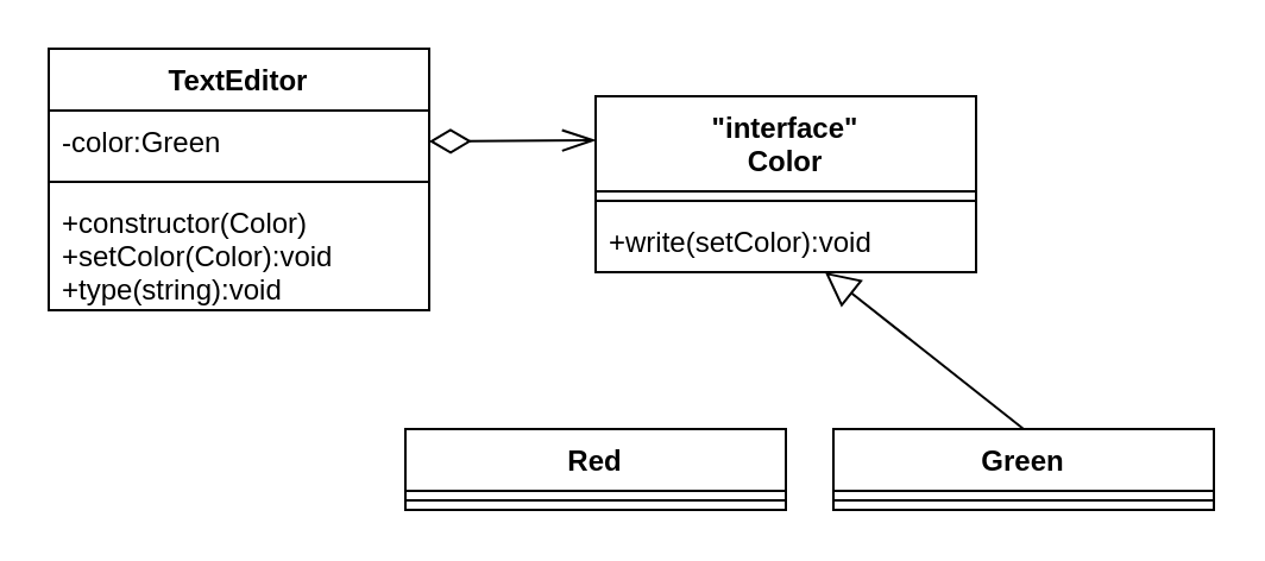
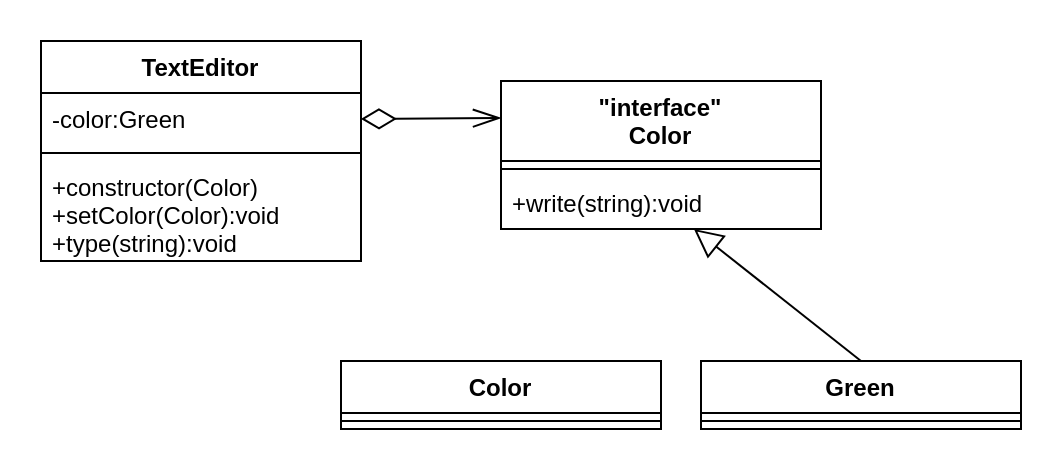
  <mxCell id="0" />
  <mxCell id="1" parent="0" />
  <mxCell id="2" value="&quot;interface&quot;&#10;Color&#10;" style="swimlane;fontStyle=1;align=center;verticalAlign=top;childLayout=stackLayout;horizontal=1;startSize=40;horizontalStack=0;resizeParent=1;resizeParentMax=0;resizeLast=0;collapsible=1;marginBottom=0;" vertex="1" parent="1"><mxGeometry x="250" y="40" width="160" height="74" as="geometry" /></mxCell>
  <mxCell id="3" value="" style="line;strokeWidth=1;fillColor=none;align=left;verticalAlign=middle;spacingTop=-1;spacingLeft=3;spacingRight=3;rotatable=0;labelPosition=right;points=[];portConstraint=eastwest;" vertex="1" parent="2"><mxGeometry y="40" width="160" height="8" as="geometry" /></mxCell>
- <mxCell id="4" value="+write(setColor):void" style="text;strokeColor=none;fillColor=none;align=left;verticalAlign=top;spacingLeft=4;spacingRight=4;overflow=hidden;rotatable=0;points=[[0,0.5],[1,0.5]];portConstraint=eastwest;" vertex="1" parent="2"><mxGeometry y="48" width="160" height="26" as="geometry" /></mxCell>
- <mxCell id="5" value="Red" style="swimlane;fontStyle=1;align=center;verticalAlign=top;childLayout=stackLayout;horizontal=1;startSize=26;horizontalStack=0;resizeParent=1;resizeParentMax=0;resizeLast=0;collapsible=1;marginBottom=0;" vertex="1" parent="1"><mxGeometry x="170" y="180" width="160" height="34" as="geometry" /></mxCell>
+ <mxCell id="4" value="+write(string):void" style="text;strokeColor=none;fillColor=none;align=left;verticalAlign=top;spacingLeft=4;spacingRight=4;overflow=hidden;rotatable=0;points=[[0,0.5],[1,0.5]];portConstraint=eastwest;" vertex="1" parent="2"><mxGeometry y="48" width="160" height="26" as="geometry" /></mxCell>
+ <mxCell id="5" value="Color" style="swimlane;fontStyle=1;align=center;verticalAlign=top;childLayout=stackLayout;horizontal=1;startSize=26;horizontalStack=0;resizeParent=1;resizeParentMax=0;resizeLast=0;collapsible=1;marginBottom=0;" vertex="1" parent="1"><mxGeometry x="170" y="180" width="160" height="34" as="geometry" /></mxCell>
  <mxCell id="6" value="" style="line;strokeWidth=1;fillColor=none;align=left;verticalAlign=middle;spacingTop=-1;spacingLeft=3;spacingRight=3;rotatable=0;labelPosition=right;points=[];portConstraint=eastwest;" vertex="1" parent="5"><mxGeometry y="26" width="160" height="8" as="geometry" /></mxCell>
  <mxCell id="7" value="Green" style="swimlane;fontStyle=1;align=center;verticalAlign=top;childLayout=stackLayout;horizontal=1;startSize=26;horizontalStack=0;resizeParent=1;resizeParentMax=0;resizeLast=0;collapsible=1;marginBottom=0;" vertex="1" parent="1"><mxGeometry x="350" y="180" width="160" height="34" as="geometry" /></mxCell>
  <mxCell id="8" value="" style="line;strokeWidth=1;fillColor=none;align=left;verticalAlign=middle;spacingTop=-1;spacingLeft=3;spacingRight=3;rotatable=0;labelPosition=right;points=[];portConstraint=eastwest;" vertex="1" parent="7"><mxGeometry y="26" width="160" height="8" as="geometry" /></mxCell>
  <mxCell id="9" value="TextEditor" style="swimlane;fontStyle=1;align=center;verticalAlign=top;childLayout=stackLayout;horizontal=1;startSize=26;horizontalStack=0;resizeParent=1;resizeParentMax=0;resizeLast=0;collapsible=1;marginBottom=0;" vertex="1" parent="1"><mxGeometry x="20" y="20" width="160" height="110" as="geometry" /></mxCell>
  <mxCell id="10" value="-color:Green" style="text;strokeColor=none;fillColor=none;align=left;verticalAlign=top;spacingLeft=4;spacingRight=4;overflow=hidden;rotatable=0;points=[[0,0.5],[1,0.5]];portConstraint=eastwest;" vertex="1" parent="9"><mxGeometry y="26" width="160" height="26" as="geometry" /></mxCell>
  <mxCell id="11" value="" style="line;strokeWidth=1;fillColor=none;align=left;verticalAlign=middle;spacingTop=-1;spacingLeft=3;spacingRight=3;rotatable=0;labelPosition=right;points=[];portConstraint=eastwest;" vertex="1" parent="9"><mxGeometry y="52" width="160" height="8" as="geometry" /></mxCell>
  <mxCell id="12" value="+constructor(Color)&#10;+setColor(Color):void&#10;+type(string):void&#10;" style="text;strokeColor=none;fillColor=none;align=left;verticalAlign=top;spacingLeft=4;spacingRight=4;overflow=hidden;rotatable=0;points=[[0,0.5],[1,0.5]];portConstraint=eastwest;" vertex="1" parent="9"><mxGeometry y="60" width="160" height="50" as="geometry" /></mxCell>
  <mxCell id="13" value="" style="endArrow=block;dashed=0;endFill=0;endSize=12;html=1;exitX=0.5;exitY=0;exitDx=0;exitDy=0;" edge="1" parent="1" source="7" target="4"><mxGeometry width="160" relative="1" as="geometry"><mxPoint x="440" y="120" as="sourcePoint" /><mxPoint x="340" y="140" as="targetPoint" /></mxGeometry></mxCell>
  <mxCell id="14" value="" style="endArrow=openThin;endFill=0;endSize=12;html=1;exitX=1;exitY=0.5;exitDx=0;exitDy=0;entryX=0;entryY=0.25;entryDx=0;entryDy=0;startArrow=diamondThin;startFill=0;startSize=15;" edge="1" parent="1" source="10" target="2"><mxGeometry width="160" relative="1" as="geometry"><mxPoint x="190" y="340" as="sourcePoint" /><mxPoint x="350" y="340" as="targetPoint" /></mxGeometry></mxCell>
